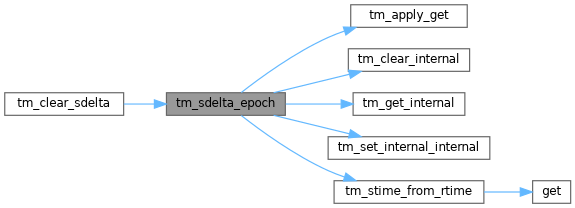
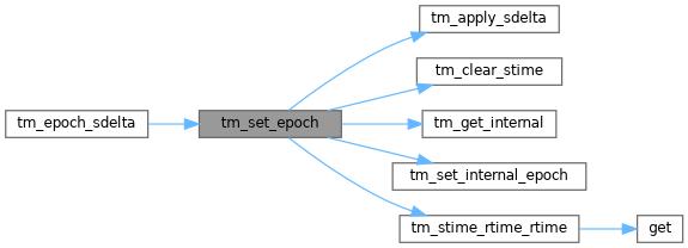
  digraph {
    rankdir=LR
    node [color=grey40 fillcolor=white fontname=Helvetica fontsize=10 shape=box style=filled]
    edge [color=steelblue1 fontname=Helvetica fontsize=10 labelfontname=Helvetica labelfontsize=10 style=solid]
-   n1 [color=gray40 fillcolor=grey60 fontcolor=black height=0.2 label=tm_sdelta_epoch width=0.4]
-   n2 [height=0.2 label=tm_apply_get width=0.4]
-   n3 [height=0.2 label=tm_clear_internal width=0.4]
+   n1 [color=gray40 fillcolor=grey60 fontcolor=black height=0.2 label=tm_set_epoch width=0.4]
+   n2 [height=0.2 label=tm_apply_sdelta width=0.4]
+   n3 [height=0.2 label=tm_clear_stime width=0.4]
    n4 [height=0.2 label=tm_get_internal width=0.4]
-   n5 [height=0.2 label=tm_set_internal_internal width=0.4]
-   n6 [height=0.2 label=tm_stime_from_rtime width=0.4]
-   n7 [height=0.2 label=tm_clear_sdelta width=0.4]
+   n5 [height=0.2 label=tm_set_internal_epoch width=0.4]
+   n6 [height=0.2 label=tm_stime_rtime_rtime width=0.4]
+   n7 [height=0.2 label=tm_epoch_sdelta width=0.4]
    n8 [height=0.2 label=get width=0.4]
    n1 -> n2
    n1 -> n3
    n1 -> n4
    n1 -> n5
    n1 -> n6
    n6 -> n8
    n7 -> n1
  }
